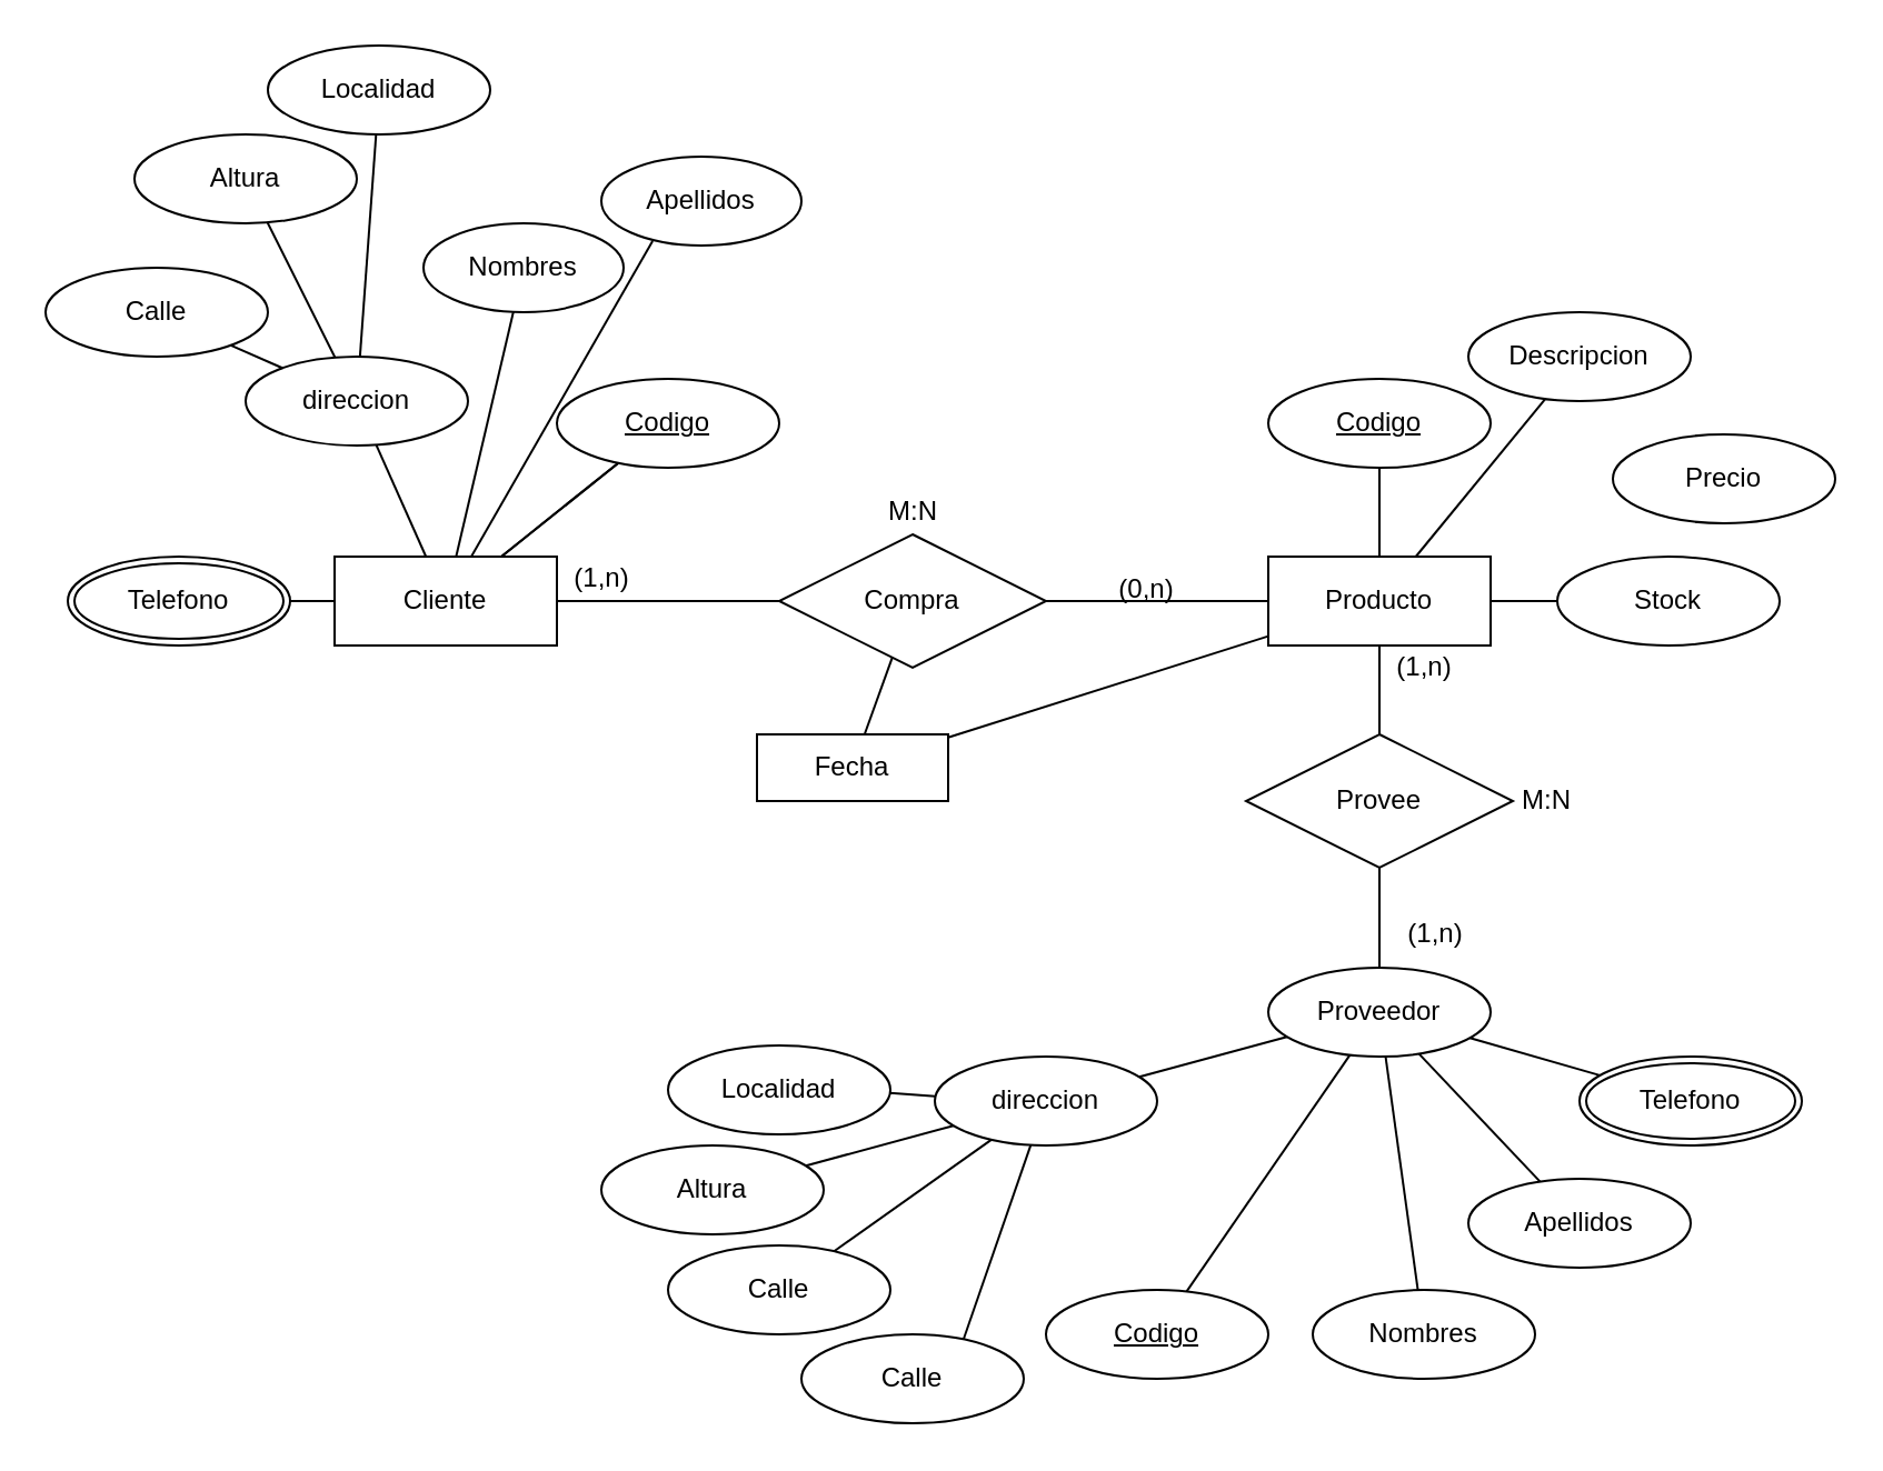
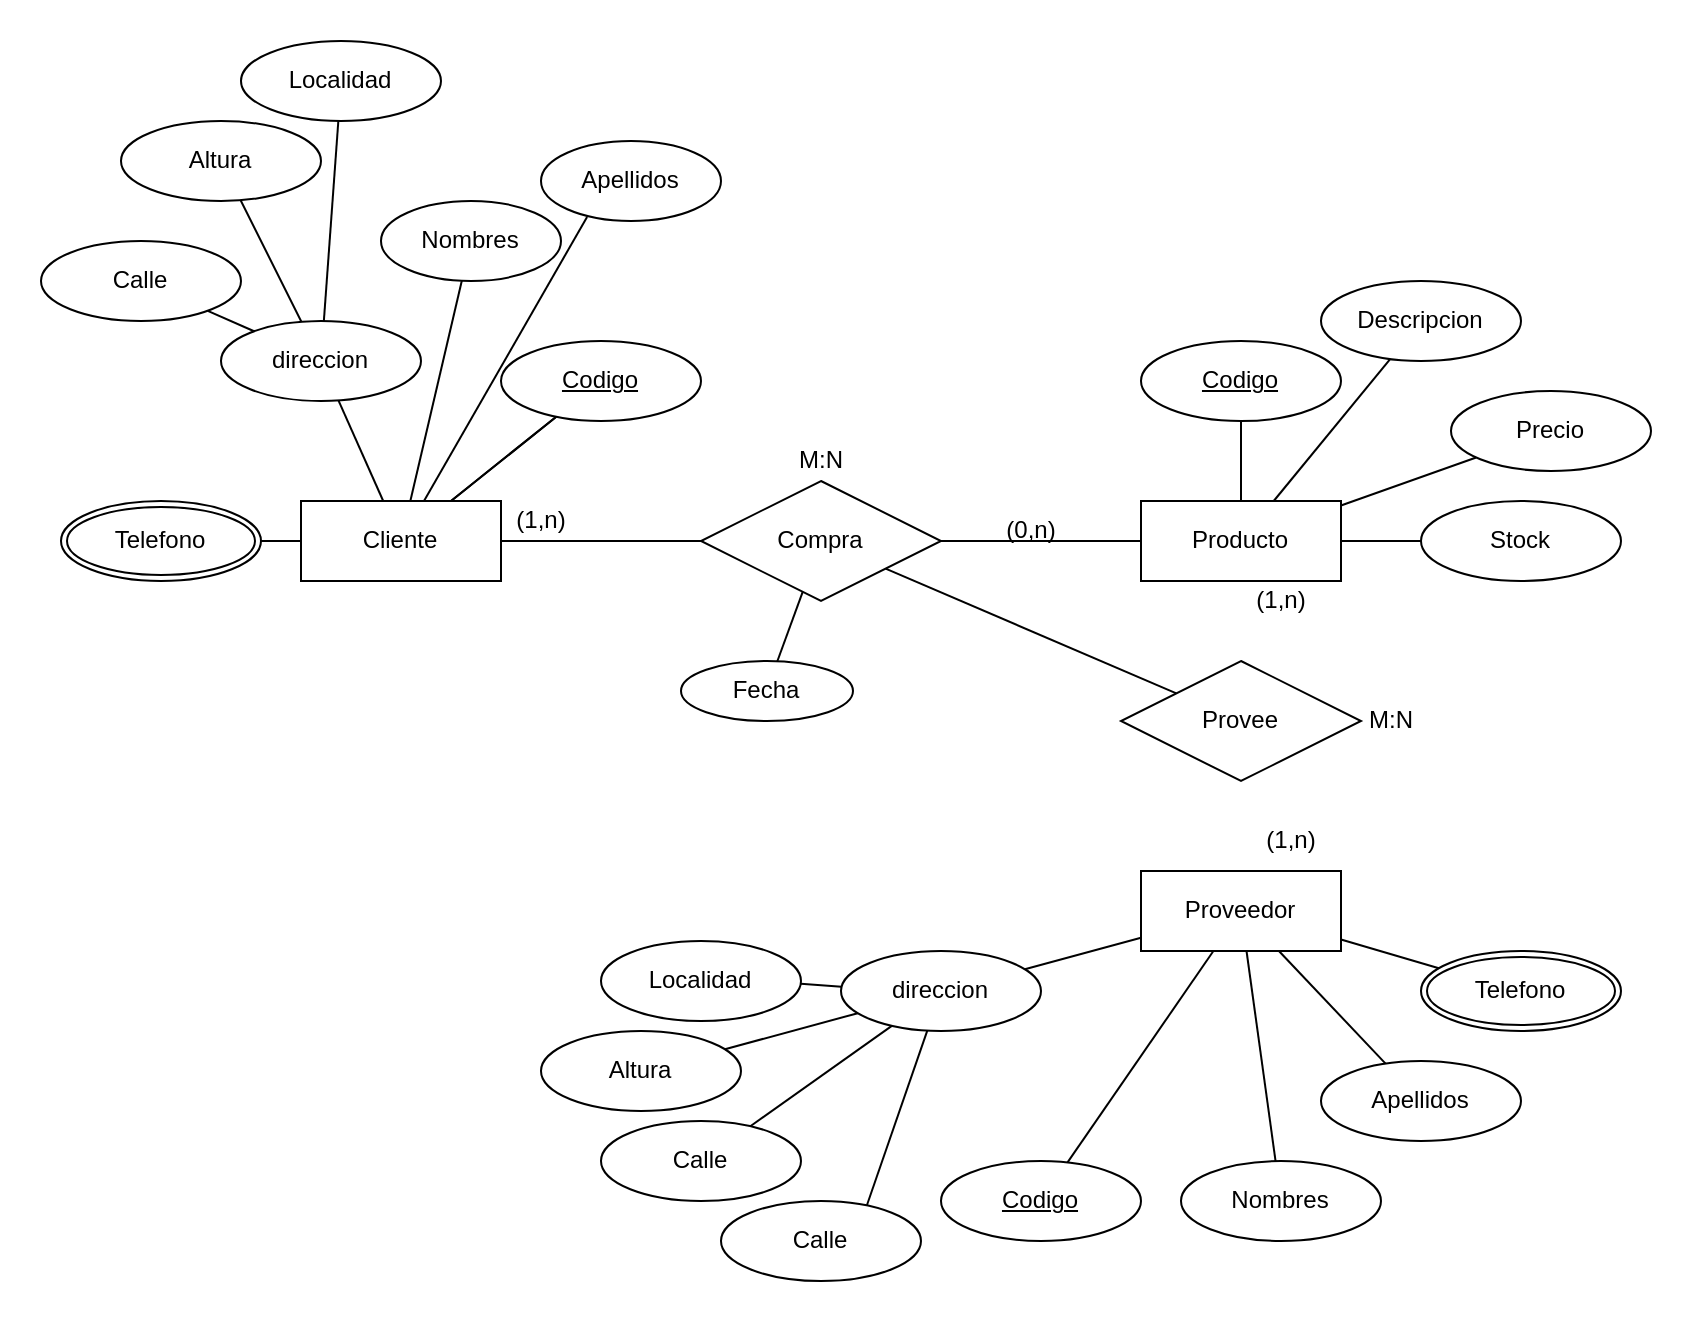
  <mxCell id="0" />
  <mxCell id="1" parent="0" />
  <mxCell id="2" value="Producto" style="whiteSpace=wrap;html=1;align=center;" vertex="1" parent="1"><mxGeometry x="570" y="250" width="100" height="40" as="geometry" /></mxCell>
  <mxCell id="3" value="Descripcion" style="ellipse;whiteSpace=wrap;html=1;align=center;" vertex="1" parent="1"><mxGeometry x="660" y="140" width="100" height="40" as="geometry" /></mxCell>
  <mxCell id="4" value="" style="endArrow=none;html=1;rounded=0;" edge="1" parent="1" source="3" target="2"><mxGeometry relative="1" as="geometry"><mxPoint x="775" y="400" as="sourcePoint" /><mxPoint x="935" y="400" as="targetPoint" /></mxGeometry></mxCell>
  <mxCell id="5" value="Codigo" style="ellipse;whiteSpace=wrap;html=1;align=center;fontStyle=4;" vertex="1" parent="1"><mxGeometry x="570" y="170" width="100" height="40" as="geometry" /></mxCell>
  <mxCell id="6" value="" style="endArrow=none;html=1;rounded=0;" edge="1" parent="1" source="5" target="2"><mxGeometry relative="1" as="geometry"><mxPoint x="775" y="400" as="sourcePoint" /><mxPoint x="935" y="400" as="targetPoint" /></mxGeometry></mxCell>
  <mxCell id="7" value="Precio" style="ellipse;whiteSpace=wrap;html=1;align=center;" vertex="1" parent="1"><mxGeometry x="725" y="195" width="100" height="40" as="geometry" /></mxCell>
- <mxCell id="8" value="" style="endArrow=none;html=1;rounded=0;" edge="1" parent="1" source="2" target="30"><mxGeometry relative="1" as="geometry"><mxPoint x="775" y="400" as="sourcePoint" /><mxPoint x="935" y="400" as="targetPoint" /></mxGeometry></mxCell>
- <mxCell id="9" value="Stock" style="ellipse;whiteSpace=wrap;html=1;align=center;" vertex="1" parent="1"><mxGeometry x="700" y="250" width="100" height="40" as="geometry" /></mxCell>
+ <mxCell id="8" value="" style="endArrow=none;html=1;rounded=0;" edge="1" parent="1" source="2" target="7"><mxGeometry relative="1" as="geometry"><mxPoint x="775" y="400" as="sourcePoint" /><mxPoint x="935" y="400" as="targetPoint" /></mxGeometry></mxCell>
+ <mxCell id="9" value="Stock" style="ellipse;whiteSpace=wrap;html=1;align=center;" vertex="1" parent="1"><mxGeometry x="710" y="250" width="100" height="40" as="geometry" /></mxCell>
  <mxCell id="10" value="" style="endArrow=none;html=1;rounded=0;" edge="1" parent="1" source="2" target="9"><mxGeometry relative="1" as="geometry"><mxPoint x="775" y="400" as="sourcePoint" /><mxPoint x="935" y="400" as="targetPoint" /></mxGeometry></mxCell>
  <mxCell id="11" value="Cliente" style="whiteSpace=wrap;html=1;align=center;" vertex="1" parent="1"><mxGeometry x="150" y="250" width="100" height="40" as="geometry" /></mxCell>
  <mxCell id="12" value="direccion" style="ellipse;whiteSpace=wrap;html=1;align=center;" vertex="1" parent="1"><mxGeometry x="110" y="160" width="100" height="40" as="geometry" /></mxCell>
  <mxCell id="13" value="Nombres" style="ellipse;whiteSpace=wrap;html=1;align=center;" vertex="1" parent="1"><mxGeometry x="190" y="100" width="90" height="40" as="geometry" /></mxCell>
  <mxCell id="14" value="Telefono" style="ellipse;shape=doubleEllipse;margin=3;whiteSpace=wrap;html=1;align=center;" vertex="1" parent="1"><mxGeometry x="30" y="250" width="100" height="40" as="geometry" /></mxCell>
  <mxCell id="15" value="Calle" style="ellipse;whiteSpace=wrap;html=1;align=center;" vertex="1" parent="1"><mxGeometry x="20" y="120" width="100" height="40" as="geometry" /></mxCell>
  <mxCell id="16" value="Altura" style="ellipse;whiteSpace=wrap;html=1;align=center;" vertex="1" parent="1"><mxGeometry x="60" y="60" width="100" height="40" as="geometry" /></mxCell>
  <mxCell id="17" value="Localidad" style="ellipse;whiteSpace=wrap;html=1;align=center;" vertex="1" parent="1"><mxGeometry x="120" y="20" width="100" height="40" as="geometry" /></mxCell>
  <mxCell id="18" value="" style="endArrow=none;html=1;rounded=0;" edge="1" parent="1" source="25" target="11"><mxGeometry relative="1" as="geometry"><mxPoint x="400" y="-80" as="sourcePoint" /><mxPoint x="560" y="-80" as="targetPoint" /></mxGeometry></mxCell>
  <mxCell id="19" value="" style="endArrow=none;html=1;rounded=0;" edge="1" parent="1" source="13" target="11"><mxGeometry relative="1" as="geometry"><mxPoint x="370" y="70" as="sourcePoint" /><mxPoint x="530" y="70" as="targetPoint" /></mxGeometry></mxCell>
  <mxCell id="20" value="" style="endArrow=none;html=1;rounded=0;startArrow=none;" edge="1" parent="1" source="25" target="11"><mxGeometry relative="1" as="geometry"><mxPoint x="370" y="70" as="sourcePoint" /><mxPoint x="530" y="70" as="targetPoint" /></mxGeometry></mxCell>
  <mxCell id="21" value="" style="endArrow=none;html=1;rounded=0;" edge="1" parent="1" source="11" target="14"><mxGeometry relative="1" as="geometry"><mxPoint x="370" y="70" as="sourcePoint" /><mxPoint x="530" y="70" as="targetPoint" /></mxGeometry></mxCell>
  <mxCell id="22" value="" style="endArrow=none;html=1;rounded=0;" edge="1" parent="1" source="15" target="12"><mxGeometry relative="1" as="geometry"><mxPoint x="280" y="80" as="sourcePoint" /><mxPoint x="440" y="80" as="targetPoint" /></mxGeometry></mxCell>
  <mxCell id="23" value="" style="endArrow=none;html=1;rounded=0;" edge="1" parent="1" source="16" target="12"><mxGeometry relative="1" as="geometry"><mxPoint x="643.586" y="-111.108" as="sourcePoint" /><mxPoint x="606.518" y="-68.877" as="targetPoint" /></mxGeometry></mxCell>
  <mxCell id="24" value="" style="endArrow=none;html=1;rounded=0;" edge="1" parent="1" source="17" target="12"><mxGeometry relative="1" as="geometry"><mxPoint x="701.939" y="-45.515" as="sourcePoint" /><mxPoint x="634.074" y="-59.444" as="targetPoint" /></mxGeometry></mxCell>
  <mxCell id="25" value="Codigo" style="ellipse;whiteSpace=wrap;html=1;align=center;fontStyle=4" vertex="1" parent="1"><mxGeometry x="250" y="170" width="100" height="40" as="geometry" /></mxCell>
  <mxCell id="26" value="" style="endArrow=none;html=1;rounded=0;" edge="1" parent="1" source="12" target="11"><mxGeometry relative="1" as="geometry"><mxPoint x="559.129" y="-41.826" as="sourcePoint" /><mxPoint x="223.03" y="250" as="targetPoint" /></mxGeometry></mxCell>
  <mxCell id="27" value="Compra" style="shape=rhombus;perimeter=rhombusPerimeter;whiteSpace=wrap;html=1;align=center;" vertex="1" parent="1"><mxGeometry x="350" y="240" width="120" height="60" as="geometry" /></mxCell>
  <mxCell id="28" value="" style="endArrow=none;html=1;rounded=0;" edge="1" parent="1" source="11" target="27"><mxGeometry relative="1" as="geometry"><mxPoint x="310" y="190" as="sourcePoint" /><mxPoint x="370" y="270" as="targetPoint" /></mxGeometry></mxCell>
  <mxCell id="29" value="" style="endArrow=none;html=1;rounded=0;" edge="1" parent="1" source="27" target="2"><mxGeometry relative="1" as="geometry"><mxPoint x="290" y="190" as="sourcePoint" /><mxPoint x="450" y="190" as="targetPoint" /></mxGeometry></mxCell>
- <mxCell id="30" value="Fecha" style="whiteSpace=wrap;html=1;align=center;rounded=0;" vertex="1" parent="1"><mxGeometry x="340" y="330" width="86" height="30" as="geometry" /></mxCell>
+ <mxCell id="30" value="Fecha" style="ellipse;whiteSpace=wrap;html=1;align=center;" vertex="1" parent="1"><mxGeometry x="340" y="330" width="86" height="30" as="geometry" /></mxCell>
  <mxCell id="31" value="" style="endArrow=none;html=1;rounded=0;" edge="1" parent="1" source="30" target="27"><mxGeometry relative="1" as="geometry"><mxPoint x="290" y="190" as="sourcePoint" /><mxPoint x="450" y="190" as="targetPoint" /></mxGeometry></mxCell>
- <mxCell id="32" value="Proveedor" style="ellipse;whiteSpace=wrap;html=1;align=center;" vertex="1" parent="1"><mxGeometry x="570" y="435" width="100" height="40" as="geometry" /></mxCell>
+ <mxCell id="32" value="Proveedor" style="whiteSpace=wrap;html=1;align=center;" vertex="1" parent="1"><mxGeometry x="570" y="435" width="100" height="40" as="geometry" /></mxCell>
  <mxCell id="33" value="Apellidos" style="ellipse;whiteSpace=wrap;html=1;align=center;" vertex="1" parent="1"><mxGeometry x="270" y="70" width="90" height="40" as="geometry" /></mxCell>
  <mxCell id="34" value="" style="endArrow=none;html=1;rounded=0;entryX=0.256;entryY=0.95;entryDx=0;entryDy=0;entryPerimeter=0;" edge="1" parent="1" source="11" target="33"><mxGeometry relative="1" as="geometry"><mxPoint x="290" y="290" as="sourcePoint" /><mxPoint x="450" y="290" as="targetPoint" /></mxGeometry></mxCell>
  <mxCell id="35" value="Codigo" style="ellipse;whiteSpace=wrap;html=1;align=center;fontStyle=4;" vertex="1" parent="1"><mxGeometry x="470" y="580" width="100" height="40" as="geometry" /></mxCell>
  <mxCell id="36" value="Apellidos" style="ellipse;whiteSpace=wrap;html=1;align=center;" vertex="1" parent="1"><mxGeometry x="660" y="530" width="100" height="40" as="geometry" /></mxCell>
  <mxCell id="37" value="Nombres" style="ellipse;whiteSpace=wrap;html=1;align=center;" vertex="1" parent="1"><mxGeometry x="590" y="580" width="100" height="40" as="geometry" /></mxCell>
  <mxCell id="38" value="direccion" style="ellipse;whiteSpace=wrap;html=1;align=center;" vertex="1" parent="1"><mxGeometry x="420" y="475" width="100" height="40" as="geometry" /></mxCell>
  <mxCell id="39" value="Calle" style="ellipse;whiteSpace=wrap;html=1;align=center;" vertex="1" parent="1"><mxGeometry x="300" y="560" width="100" height="40" as="geometry" /></mxCell>
  <mxCell id="40" value="Altura" style="ellipse;whiteSpace=wrap;html=1;align=center;" vertex="1" parent="1"><mxGeometry x="270" y="515" width="100" height="40" as="geometry" /></mxCell>
  <mxCell id="41" value="Localidad" style="ellipse;whiteSpace=wrap;html=1;align=center;" vertex="1" parent="1"><mxGeometry x="300" y="470" width="100" height="40" as="geometry" /></mxCell>
  <mxCell id="42" value="" style="endArrow=none;html=1;rounded=0;" edge="1" source="39" target="38" parent="1"><mxGeometry relative="1" as="geometry"><mxPoint x="450" y="510" as="sourcePoint" /><mxPoint x="610" y="510" as="targetPoint" /></mxGeometry></mxCell>
  <mxCell id="43" value="" style="endArrow=none;html=1;rounded=0;" edge="1" source="40" target="38" parent="1"><mxGeometry relative="1" as="geometry"><mxPoint x="813.586" y="318.892" as="sourcePoint" /><mxPoint x="776.518" y="361.123" as="targetPoint" /></mxGeometry></mxCell>
  <mxCell id="44" value="" style="endArrow=none;html=1;rounded=0;" edge="1" source="41" target="38" parent="1"><mxGeometry relative="1" as="geometry"><mxPoint x="871.939" y="384.485" as="sourcePoint" /><mxPoint x="804.074" y="370.556" as="targetPoint" /></mxGeometry></mxCell>
  <mxCell id="45" value="Calle" style="ellipse;whiteSpace=wrap;html=1;align=center;" vertex="1" parent="1"><mxGeometry x="360" y="600" width="100" height="40" as="geometry" /></mxCell>
  <mxCell id="46" value="" style="endArrow=none;html=1;rounded=0;exitX=0.73;exitY=0.05;exitDx=0;exitDy=0;exitPerimeter=0;" edge="1" parent="1" source="45" target="38"><mxGeometry relative="1" as="geometry"><mxPoint x="230" y="420" as="sourcePoint" /><mxPoint x="390" y="420" as="targetPoint" /></mxGeometry></mxCell>
  <mxCell id="47" value="Telefono" style="ellipse;shape=doubleEllipse;margin=3;whiteSpace=wrap;html=1;align=center;" vertex="1" parent="1"><mxGeometry x="710" y="475" width="100" height="40" as="geometry" /></mxCell>
  <mxCell id="48" value="" style="endArrow=none;html=1;rounded=0;" edge="1" parent="1" source="38" target="32"><mxGeometry relative="1" as="geometry"><mxPoint x="360" y="420" as="sourcePoint" /><mxPoint x="520" y="420" as="targetPoint" /></mxGeometry></mxCell>
  <mxCell id="49" value="" style="endArrow=none;html=1;rounded=0;" edge="1" parent="1" source="35" target="32"><mxGeometry relative="1" as="geometry"><mxPoint x="521.922" y="494.1" as="sourcePoint" /><mxPoint x="580" y="478.333" as="targetPoint" /></mxGeometry></mxCell>
  <mxCell id="50" value="" style="endArrow=none;html=1;rounded=0;" edge="1" parent="1" source="37" target="32"><mxGeometry relative="1" as="geometry"><mxPoint x="543.267" y="590.717" as="sourcePoint" /><mxPoint x="616.207" y="485" as="targetPoint" /></mxGeometry></mxCell>
  <mxCell id="51" value="" style="endArrow=none;html=1;rounded=0;" edge="1" parent="1" source="36" target="32"><mxGeometry relative="1" as="geometry"><mxPoint x="647.284" y="590.03" as="sourcePoint" /><mxPoint x="632.759" y="485" as="targetPoint" /></mxGeometry></mxCell>
  <mxCell id="52" value="" style="endArrow=none;html=1;rounded=0;" edge="1" parent="1" source="47" target="32"><mxGeometry relative="1" as="geometry"><mxPoint x="702.294" y="541.296" as="sourcePoint" /><mxPoint x="648.947" y="485" as="targetPoint" /></mxGeometry></mxCell>
  <mxCell id="53" value="Provee" style="shape=rhombus;perimeter=rhombusPerimeter;whiteSpace=wrap;html=1;align=center;" vertex="1" parent="1"><mxGeometry x="560" y="330" width="120" height="60" as="geometry" /></mxCell>
- <mxCell id="54" value="" style="endArrow=none;html=1;rounded=0;" edge="1" parent="1" source="53" target="32"><mxGeometry relative="1" as="geometry"><mxPoint x="360" y="420" as="sourcePoint" /><mxPoint x="520" y="420" as="targetPoint" /></mxGeometry></mxCell>
- <mxCell id="55" value="" style="endArrow=none;html=1;rounded=0;" edge="1" parent="1" source="53" target="2"><mxGeometry relative="1" as="geometry"><mxPoint x="360" y="420" as="sourcePoint" /><mxPoint x="520" y="420" as="targetPoint" /></mxGeometry></mxCell>
+ <mxCell id="55" value="" style="endArrow=none;html=1;rounded=0;" edge="1" parent="1" source="53" target="27"><mxGeometry relative="1" as="geometry"><mxPoint x="360" y="420" as="sourcePoint" /><mxPoint x="520" y="420" as="targetPoint" /></mxGeometry></mxCell>
  <mxCell id="56" value="(1,n)" style="text;html=1;align=center;verticalAlign=middle;resizable=0;points=[];autosize=1;strokeColor=none;fillColor=none;" vertex="1" parent="1"><mxGeometry x="620" y="405" width="50" height="30" as="geometry" /></mxCell>
  <mxCell id="57" value="(1,n)" style="text;html=1;align=center;verticalAlign=middle;resizable=0;points=[];autosize=1;strokeColor=none;fillColor=none;" vertex="1" parent="1"><mxGeometry x="615" y="285" width="50" height="30" as="geometry" /></mxCell>
  <mxCell id="58" value="(0,n)" style="text;html=1;align=center;verticalAlign=middle;resizable=0;points=[];autosize=1;strokeColor=none;fillColor=none;" vertex="1" parent="1"><mxGeometry x="490" y="250" width="50" height="30" as="geometry" /></mxCell>
  <mxCell id="59" value="(1,n)" style="text;html=1;align=center;verticalAlign=middle;resizable=0;points=[];autosize=1;strokeColor=none;fillColor=none;" vertex="1" parent="1"><mxGeometry x="245" y="245" width="50" height="30" as="geometry" /></mxCell>
  <mxCell id="60" value="M:N" style="text;html=1;align=center;verticalAlign=middle;resizable=0;points=[];autosize=1;strokeColor=none;fillColor=none;" vertex="1" parent="1"><mxGeometry x="385" y="215" width="50" height="30" as="geometry" /></mxCell>
  <mxCell id="61" value="M:N" style="text;html=1;align=center;verticalAlign=middle;resizable=0;points=[];autosize=1;strokeColor=none;fillColor=none;" vertex="1" parent="1"><mxGeometry x="670" y="345" width="50" height="30" as="geometry" /></mxCell>
